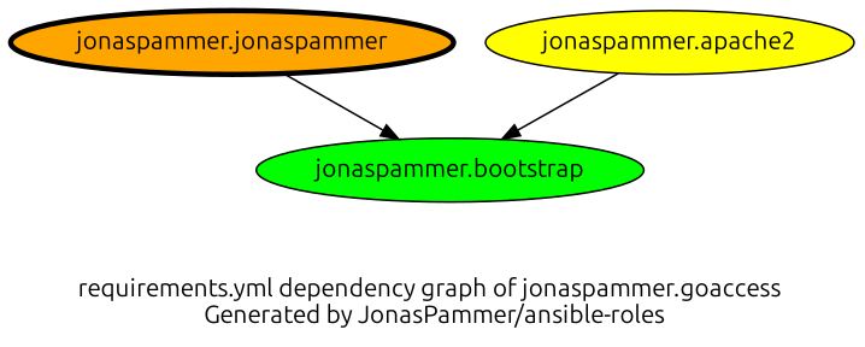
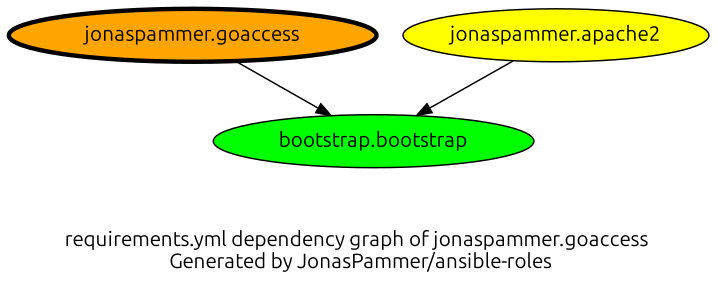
  digraph {
    fontname=Ubuntu
    label="requirements.yml dependency graph of jonaspammer.goaccess \n Generated by JonasPammer/ansible-roles"
    node [fontname=Ubuntu style=filled]
    edge [fontname=Ubuntu]
-   "jonaspammer.goaccess" [fillcolor=orange penwidth=3 label="jonaspammer.jonaspammer"]
-   "jonaspammer.bootstrap" [fillcolor=green]
+   "jonaspammer.goaccess" [fillcolor=orange penwidth=3]
+   "jonaspammer.bootstrap" [fillcolor=green label="bootstrap.bootstrap"]
    "jonaspammer.apache2" [fillcolor=yellow]
    "jonaspammer.goaccess" -> "jonaspammer.bootstrap"
    "jonaspammer.apache2" -> "jonaspammer.bootstrap"
  }
